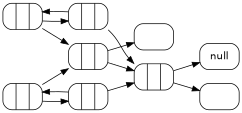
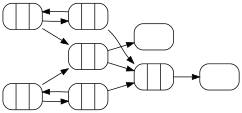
  digraph {
    rankdir=LR
    node [fontname="DejaVu Sans" shape=Mrecord]
    edge [headport=f0 tailport=f1]
    n1 [label="{\n  <f0> Employee() |\n  <f1> prototype: Employee.prototype |\n  <f2> __proto__: Function.prototype\n  }"]
    n2 [label="{\n  <f0> Employee.prototype |\n  <f1> constructor: function Employee(x,y) |\n  <f2> __proto__: Object.prototype\n  }"]
    n3 [label="{\n  <f0> Function.prototype |\n  <f1> __proto__: Object.prototype |\n  <f2> constructor: Function\n  }"]
    n4 [label="{\n  <f0> Object.prototype |\n  <f1> __proto__: null |\n  <f2> constructor: Object\n  }"]
    n5 [label="{\n  <f0> Function\n  }"]
-   null
    n7 [label="{\n  <f0> Object\n  }"]
    n8 [label="{\n<f0> Workerbee() |\n<f1> prototype: Workerbee.prototype |\n<f2> __proto__: Function.prototype\n}"]
    n9 [label="{\n<f0> Workerbee.prototype |\n<f1> constructor: function Workerbee(x,y) |\n<f2> __proto__: Object.prototype\n}"]
    n1 -> n2
    n1 -> n3 [tailport=f2]
    n2 -> n1
    n2 -> n4 [tailport=f2]
    n3 -> n4
    n3 -> n5 [tailport=f2]
-   n4 -> null [headport=""]
    n4 -> n7 [tailport=f2]
    n8 -> n3 [tailport=f2]
    n8 -> n9
    n9 -> n4 [tailport=f2]
    n9 -> n8
  }
